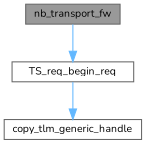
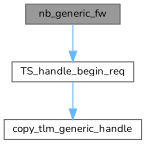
  digraph {
    fontname=Nunito
    rankdir=TB
    node [color=grey40 fillcolor=white fontname=Nunito fontsize=10 shape=box style=filled]
    edge [color=steelblue1 fontname=Nunito fontsize=10 labelfontname=Helvetica labelfontsize=10 style=solid]
-   n1 [color=gray40 fillcolor=grey60 fontcolor=black height=0.2 label=nb_transport_fw width=0.4]
-   n2 [height=0.2 label=TS_req_begin_req width=0.4]
+   n1 [color=gray40 fillcolor=grey60 fontcolor=black height=0.2 label=nb_generic_fw width=0.4]
+   n2 [height=0.2 label=TS_handle_begin_req width=0.4]
    n3 [height=0.2 label=copy_tlm_generic_handle width=0.4]
    n1 -> n2
    n2 -> n3
  }
